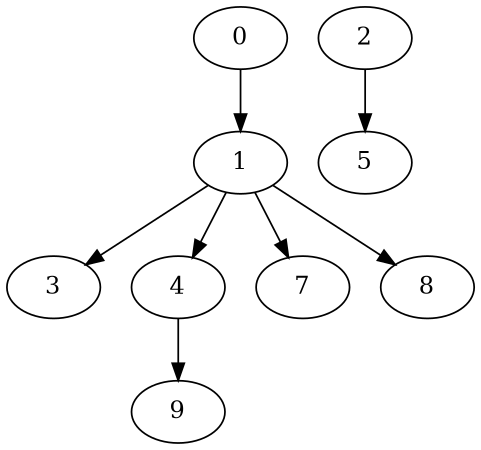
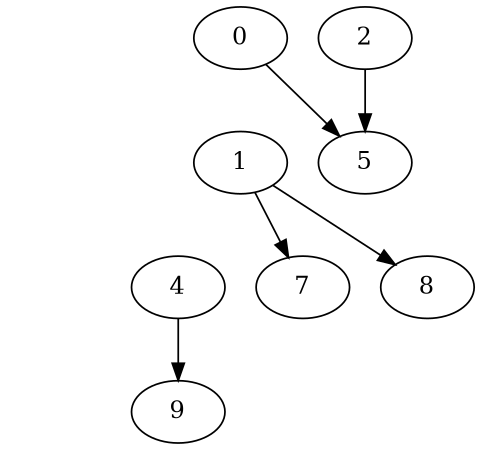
  digraph {
    n1 [label=0]
    n2 [label=1]
-   n3 [label=3]
    n4 [label=4]
    n5 [label=7]
    n6 [label=8]
    n7 [label=2]
    n8 [label=5]
    9
-   n1 -> n2
-   n2 -> n3
-   n2 -> n4
+   n1 -> n8
    n2 -> n5
    n2 -> n6
    n4 -> 9
    n7 -> n8
  }
